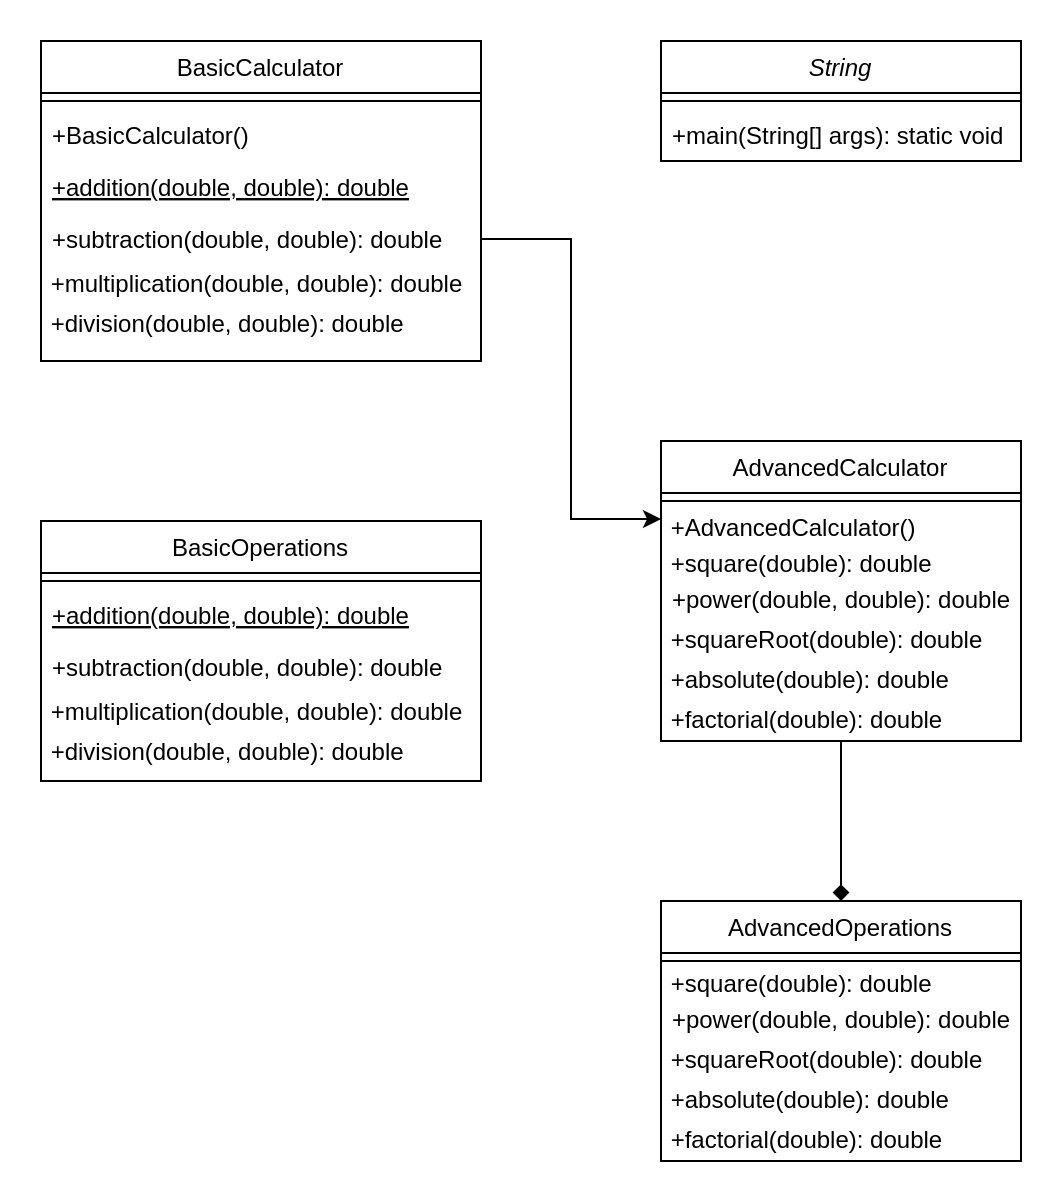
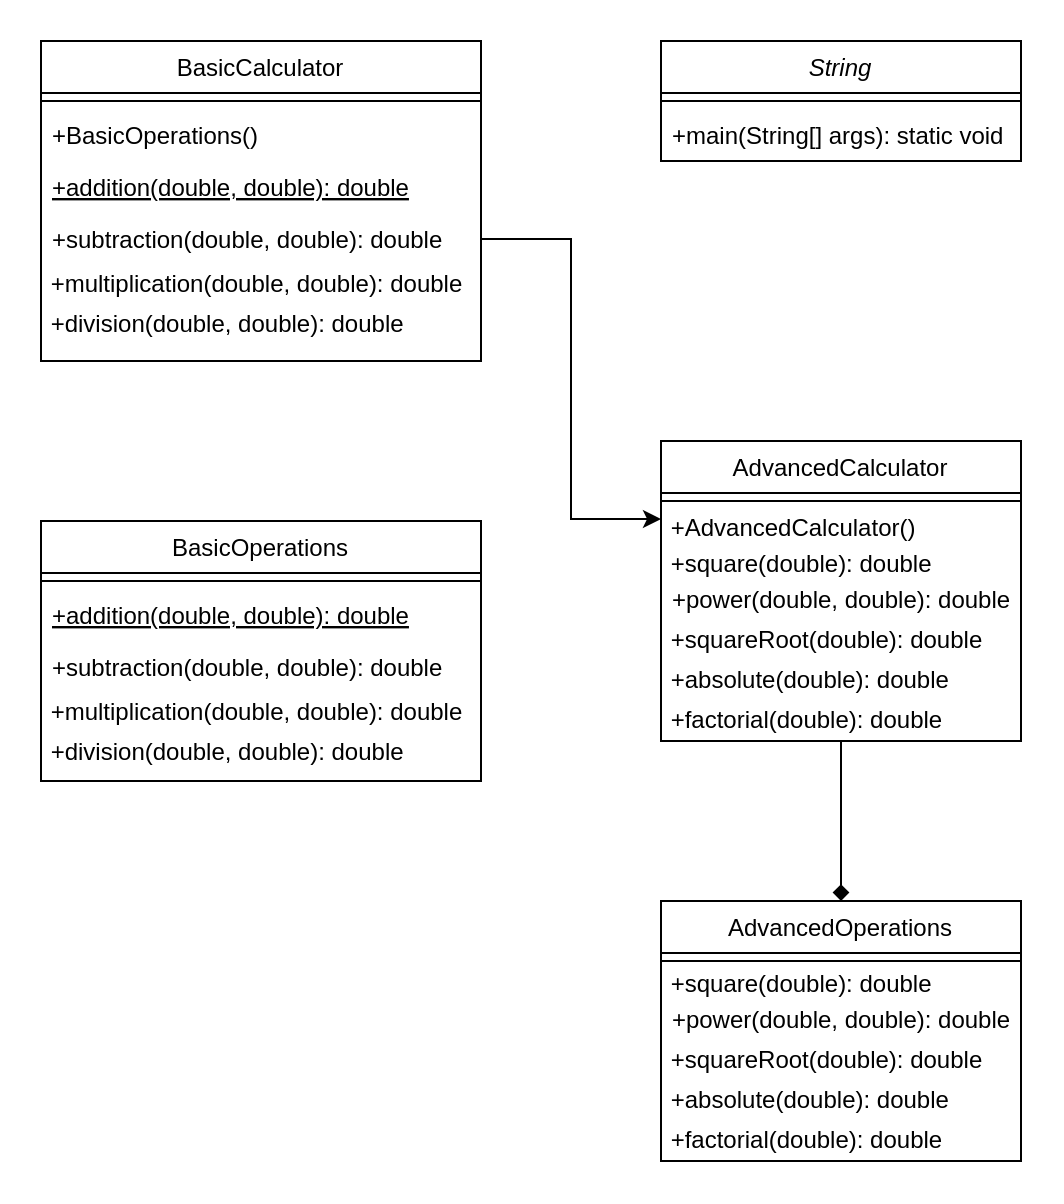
  <mxCell id="0" />
  <mxCell id="1" parent="0" />
  <mxCell id="2" value="String" style="swimlane;fontStyle=2;align=center;verticalAlign=top;childLayout=stackLayout;horizontal=1;startSize=26;horizontalStack=0;resizeParent=1;resizeLast=0;collapsible=1;marginBottom=0;rounded=0;shadow=0;strokeWidth=1;" parent="1" vertex="1"><mxGeometry x="330" y="20" width="180" height="60" as="geometry"><mxRectangle x="230" y="140" width="160" height="26" as="alternateBounds" /></mxGeometry></mxCell>
  <mxCell id="3" value="" style="line;html=1;strokeWidth=1;align=left;verticalAlign=middle;spacingTop=-1;spacingLeft=3;spacingRight=3;rotatable=0;labelPosition=right;points=[];portConstraint=eastwest;" parent="2" vertex="1"><mxGeometry y="26" width="180" height="8" as="geometry" /></mxCell>
  <mxCell id="4" value="+main(String[] args): static void&#10;" style="text;align=left;verticalAlign=top;spacingLeft=4;spacingRight=4;overflow=hidden;rotatable=0;points=[[0,0.5],[1,0.5]];portConstraint=eastwest;" parent="2" vertex="1"><mxGeometry y="34" width="180" height="26" as="geometry" /></mxCell>
  <mxCell id="5" value="BasicCalculator" style="swimlane;fontStyle=0;align=center;verticalAlign=top;childLayout=stackLayout;horizontal=1;startSize=26;horizontalStack=0;resizeParent=1;resizeLast=0;collapsible=1;marginBottom=0;rounded=0;shadow=0;strokeWidth=1;" parent="1" vertex="1"><mxGeometry x="20" y="20" width="220" height="160" as="geometry"><mxRectangle x="130" y="380" width="160" height="26" as="alternateBounds" /></mxGeometry></mxCell>
  <mxCell id="6" value="" style="line;html=1;strokeWidth=1;align=left;verticalAlign=middle;spacingTop=-1;spacingLeft=3;spacingRight=3;rotatable=0;labelPosition=right;points=[];portConstraint=eastwest;" parent="5" vertex="1"><mxGeometry y="26" width="220" height="8" as="geometry" /></mxCell>
- <mxCell id="7" value="+BasicCalculator()" style="text;align=left;verticalAlign=top;spacingLeft=4;spacingRight=4;overflow=hidden;rotatable=0;points=[[0,0.5],[1,0.5]];portConstraint=eastwest;" parent="5" vertex="1"><mxGeometry y="34" width="220" height="26" as="geometry" /></mxCell>
+ <mxCell id="7" value="+BasicOperations()" style="text;align=left;verticalAlign=top;spacingLeft=4;spacingRight=4;overflow=hidden;rotatable=0;points=[[0,0.5],[1,0.5]];portConstraint=eastwest;" parent="5" vertex="1"><mxGeometry y="34" width="220" height="26" as="geometry" /></mxCell>
  <mxCell id="8" value="+addition(double, double): double" style="text;align=left;verticalAlign=top;spacingLeft=4;spacingRight=4;overflow=hidden;rotatable=0;points=[[0,0.5],[1,0.5]];portConstraint=eastwest;fontStyle=4" parent="5" vertex="1"><mxGeometry y="60" width="220" height="26" as="geometry" /></mxCell>
  <mxCell id="9" value="+subtraction(double, double): double" style="text;align=left;verticalAlign=top;spacingLeft=4;spacingRight=4;overflow=hidden;rotatable=0;points=[[0,0.5],[1,0.5]];portConstraint=eastwest;" parent="5" vertex="1"><mxGeometry y="86" width="220" height="26" as="geometry" /></mxCell>
  <mxCell id="10" value="&amp;nbsp;+multiplication(double, double): double" style="text;html=1;align=left;verticalAlign=middle;resizable=0;points=[];autosize=1;" vertex="1" parent="5"><mxGeometry y="112" width="220" height="20" as="geometry" /></mxCell>
  <mxCell id="11" value="&amp;nbsp;+division(double, double): double" style="text;html=1;strokeColor=none;fillColor=none;align=left;verticalAlign=middle;whiteSpace=wrap;rounded=0;" vertex="1" parent="5"><mxGeometry y="132" width="220" height="20" as="geometry" /></mxCell>
  <mxCell id="12" value="" style="edgeStyle=orthogonalEdgeStyle;rounded=0;orthogonalLoop=1;jettySize=auto;html=1;endArrow=diamond;" edge="1" parent="1" source="13" target="27"><mxGeometry relative="1" as="geometry" /></mxCell>
  <mxCell id="13" value="AdvancedCalculator" style="swimlane;fontStyle=0;align=center;verticalAlign=top;childLayout=stackLayout;horizontal=1;startSize=26;horizontalStack=0;resizeParent=1;resizeLast=0;collapsible=1;marginBottom=0;rounded=0;shadow=0;strokeWidth=1;" parent="1" vertex="1"><mxGeometry x="330" y="220" width="180" height="150" as="geometry"><mxRectangle x="340" y="380" width="170" height="26" as="alternateBounds" /></mxGeometry></mxCell>
  <mxCell id="14" value="" style="line;html=1;strokeWidth=1;align=left;verticalAlign=middle;spacingTop=-1;spacingLeft=3;spacingRight=3;rotatable=0;labelPosition=right;points=[];portConstraint=eastwest;" parent="13" vertex="1"><mxGeometry y="26" width="180" height="8" as="geometry" /></mxCell>
  <mxCell id="15" value="&amp;nbsp;+AdvancedCalculator()" style="text;html=1;strokeColor=none;fillColor=none;align=left;verticalAlign=middle;whiteSpace=wrap;rounded=0;" vertex="1" parent="13"><mxGeometry y="34" width="180" height="20" as="geometry" /></mxCell>
  <mxCell id="16" value="&amp;nbsp;+square(double): double" style="text;html=1;strokeColor=none;fillColor=none;align=left;verticalAlign=middle;whiteSpace=wrap;rounded=0;" vertex="1" parent="13"><mxGeometry y="54" width="180" height="16" as="geometry" /></mxCell>
  <mxCell id="17" value="&lt;div style=&quot;text-align: left&quot;&gt;&lt;span&gt;+power(double, double): double&lt;/span&gt;&lt;/div&gt;" style="text;html=1;align=center;verticalAlign=middle;resizable=0;points=[];autosize=1;" vertex="1" parent="13"><mxGeometry y="70" width="180" height="20" as="geometry" /></mxCell>
  <mxCell id="18" value="&amp;nbsp;+squareRoot(double): double" style="text;html=1;strokeColor=none;fillColor=none;align=left;verticalAlign=middle;whiteSpace=wrap;rounded=0;" vertex="1" parent="13"><mxGeometry y="90" width="180" height="20" as="geometry" /></mxCell>
  <mxCell id="19" value="&amp;nbsp;+absolute(double): double" style="text;html=1;strokeColor=none;fillColor=none;align=left;verticalAlign=middle;whiteSpace=wrap;rounded=0;" vertex="1" parent="13"><mxGeometry y="110" width="180" height="20" as="geometry" /></mxCell>
  <mxCell id="20" value="&amp;nbsp;+factorial(double): double" style="text;html=1;strokeColor=none;fillColor=none;align=left;verticalAlign=middle;whiteSpace=wrap;rounded=0;" vertex="1" parent="13"><mxGeometry y="130" width="180" height="20" as="geometry" /></mxCell>
  <mxCell id="21" value="BasicOperations" style="swimlane;fontStyle=0;align=center;verticalAlign=top;childLayout=stackLayout;horizontal=1;startSize=26;horizontalStack=0;resizeParent=1;resizeLast=0;collapsible=1;marginBottom=0;rounded=0;shadow=0;strokeWidth=1;" vertex="1" parent="1"><mxGeometry x="20" y="260" width="220" height="130" as="geometry"><mxRectangle x="130" y="380" width="160" height="26" as="alternateBounds" /></mxGeometry></mxCell>
  <mxCell id="22" value="" style="line;html=1;strokeWidth=1;align=left;verticalAlign=middle;spacingTop=-1;spacingLeft=3;spacingRight=3;rotatable=0;labelPosition=right;points=[];portConstraint=eastwest;" vertex="1" parent="21"><mxGeometry y="26" width="220" height="8" as="geometry" /></mxCell>
  <mxCell id="23" value="+addition(double, double): double" style="text;align=left;verticalAlign=top;spacingLeft=4;spacingRight=4;overflow=hidden;rotatable=0;points=[[0,0.5],[1,0.5]];portConstraint=eastwest;fontStyle=4" vertex="1" parent="21"><mxGeometry y="34" width="220" height="26" as="geometry" /></mxCell>
  <mxCell id="24" value="+subtraction(double, double): double" style="text;align=left;verticalAlign=top;spacingLeft=4;spacingRight=4;overflow=hidden;rotatable=0;points=[[0,0.5],[1,0.5]];portConstraint=eastwest;" vertex="1" parent="21"><mxGeometry y="60" width="220" height="26" as="geometry" /></mxCell>
  <mxCell id="25" value="&amp;nbsp;+multiplication(double, double): double" style="text;html=1;align=left;verticalAlign=middle;resizable=0;points=[];autosize=1;" vertex="1" parent="21"><mxGeometry y="86" width="220" height="20" as="geometry" /></mxCell>
  <mxCell id="26" value="&amp;nbsp;+division(double, double): double" style="text;html=1;strokeColor=none;fillColor=none;align=left;verticalAlign=middle;whiteSpace=wrap;rounded=0;" vertex="1" parent="21"><mxGeometry y="106" width="220" height="20" as="geometry" /></mxCell>
  <mxCell id="27" value="AdvancedOperations" style="swimlane;fontStyle=0;align=center;verticalAlign=top;childLayout=stackLayout;horizontal=1;startSize=26;horizontalStack=0;resizeParent=1;resizeLast=0;collapsible=1;marginBottom=0;rounded=0;shadow=0;strokeWidth=1;" vertex="1" parent="1"><mxGeometry x="330" y="450" width="180" height="130" as="geometry"><mxRectangle x="340" y="380" width="170" height="26" as="alternateBounds" /></mxGeometry></mxCell>
  <mxCell id="28" value="" style="line;html=1;strokeWidth=1;align=left;verticalAlign=middle;spacingTop=-1;spacingLeft=3;spacingRight=3;rotatable=0;labelPosition=right;points=[];portConstraint=eastwest;" vertex="1" parent="27"><mxGeometry y="26" width="180" height="8" as="geometry" /></mxCell>
  <mxCell id="29" value="&amp;nbsp;+square(double): double" style="text;html=1;strokeColor=none;fillColor=none;align=left;verticalAlign=middle;whiteSpace=wrap;rounded=0;" vertex="1" parent="27"><mxGeometry y="34" width="180" height="16" as="geometry" /></mxCell>
  <mxCell id="30" value="&lt;div style=&quot;text-align: left&quot;&gt;&lt;span&gt;+power(double, double): double&lt;/span&gt;&lt;/div&gt;" style="text;html=1;align=center;verticalAlign=middle;resizable=0;points=[];autosize=1;" vertex="1" parent="27"><mxGeometry y="50" width="180" height="20" as="geometry" /></mxCell>
  <mxCell id="31" value="&amp;nbsp;+squareRoot(double): double" style="text;html=1;strokeColor=none;fillColor=none;align=left;verticalAlign=middle;whiteSpace=wrap;rounded=0;" vertex="1" parent="27"><mxGeometry y="70" width="180" height="20" as="geometry" /></mxCell>
  <mxCell id="32" value="&amp;nbsp;+absolute(double): double" style="text;html=1;strokeColor=none;fillColor=none;align=left;verticalAlign=middle;whiteSpace=wrap;rounded=0;" vertex="1" parent="27"><mxGeometry y="90" width="180" height="20" as="geometry" /></mxCell>
  <mxCell id="33" value="&amp;nbsp;+factorial(double): double" style="text;html=1;strokeColor=none;fillColor=none;align=left;verticalAlign=middle;whiteSpace=wrap;rounded=0;" vertex="1" parent="27"><mxGeometry y="110" width="180" height="20" as="geometry" /></mxCell>
  <mxCell id="34" style="edgeStyle=orthogonalEdgeStyle;rounded=0;orthogonalLoop=1;jettySize=auto;html=1;exitX=1;exitY=0.5;exitDx=0;exitDy=0;entryX=0;entryY=0.25;entryDx=0;entryDy=0;" edge="1" parent="1" source="9" target="15"><mxGeometry relative="1" as="geometry" /></mxCell>
